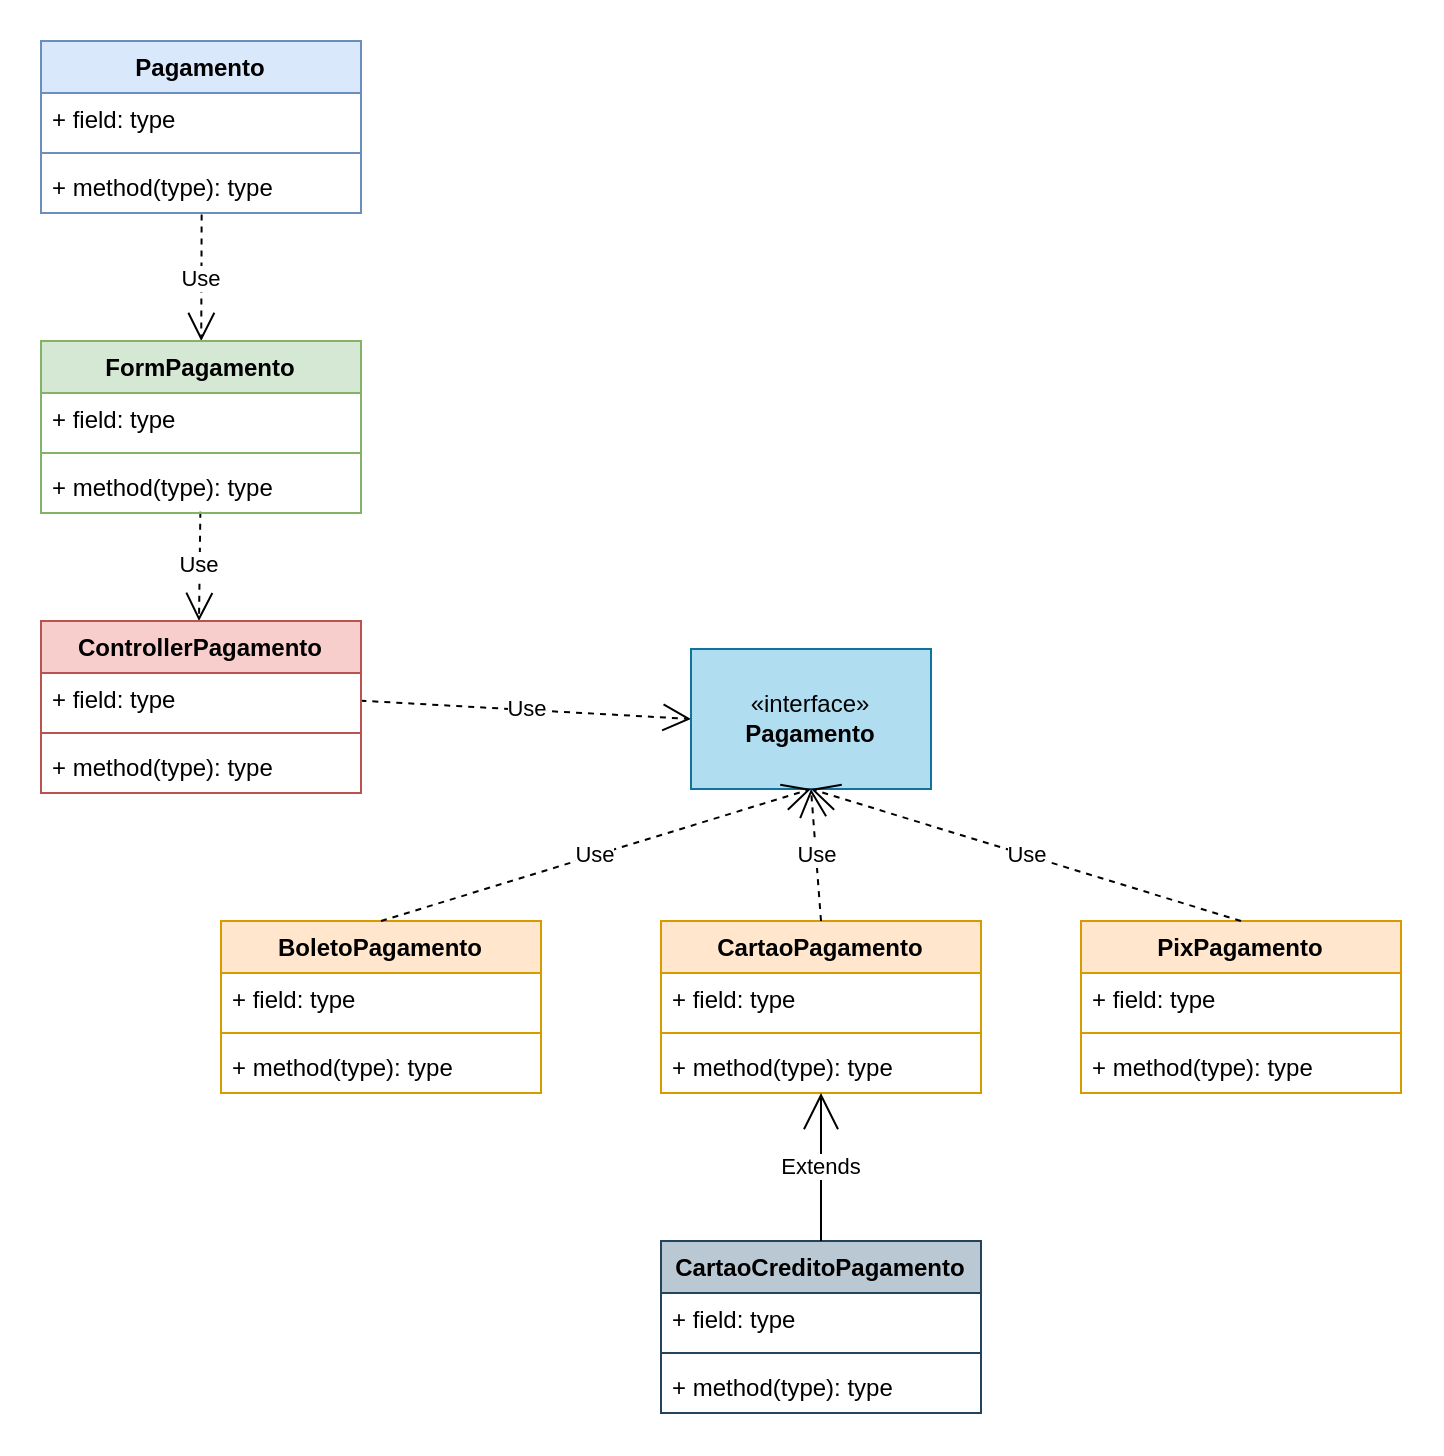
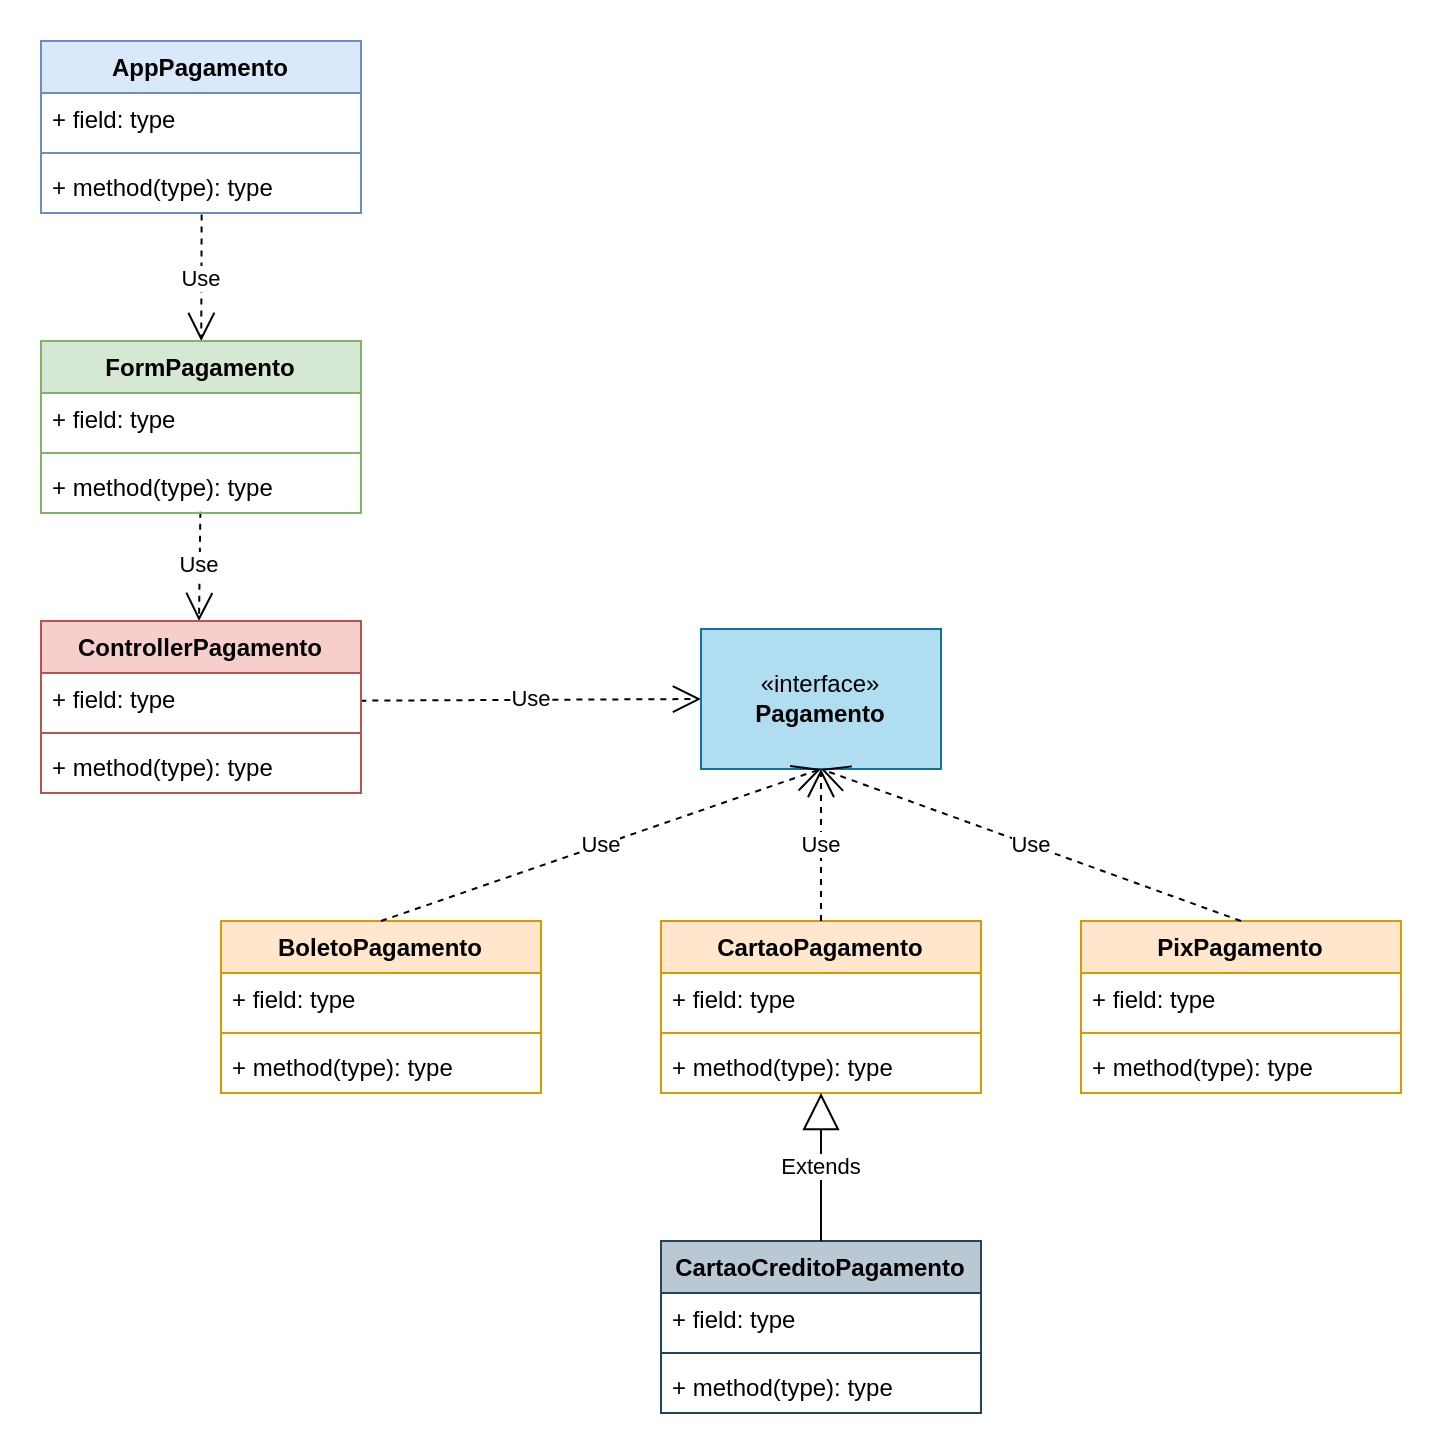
  <mxCell id="0" />
  <mxCell id="1" parent="0" />
  <mxCell id="2" value="Use" style="endArrow=open;endSize=12;dashed=1;html=1;exitX=0.502;exitY=1.028;exitDx=0;exitDy=0;exitPerimeter=0;" parent="1" source="8" edge="1"><mxGeometry width="160" relative="1" as="geometry"><mxPoint x="100" y="111" as="sourcePoint" /><mxPoint x="100.123" y="170" as="targetPoint" /></mxGeometry></mxCell>
  <mxCell id="3" value="Use" style="endArrow=open;endSize=12;dashed=1;html=1;exitX=0.498;exitY=0.977;exitDx=0;exitDy=0;exitPerimeter=0;" parent="1" source="12" edge="1"><mxGeometry width="160" relative="1" as="geometry"><mxPoint x="99" y="251" as="sourcePoint" /><mxPoint x="99" y="310" as="targetPoint" /></mxGeometry></mxCell>
  <mxCell id="4" value="Use" style="endArrow=open;endSize=12;dashed=1;html=1;entryX=0;entryY=0.5;entryDx=0;entryDy=0;exitX=0.998;exitY=0.532;exitDx=0;exitDy=0;exitPerimeter=0;" parent="1" source="14" target="29" edge="1"><mxGeometry width="160" relative="1" as="geometry"><mxPoint x="170" y="350" as="sourcePoint" /><mxPoint x="344.86" y="350.075" as="targetPoint" /></mxGeometry></mxCell>
- <mxCell id="5" value="&lt;span style=&quot;color: rgb(0, 0, 0);&quot;&gt;Pagamento&lt;/span&gt;" style="swimlane;fontStyle=1;align=center;verticalAlign=top;childLayout=stackLayout;horizontal=1;startSize=26;horizontalStack=0;resizeParent=1;resizeParentMax=0;resizeLast=0;collapsible=1;marginBottom=0;whiteSpace=wrap;html=1;fillColor=#dae8fc;strokeColor=#6c8ebf;" parent="1" vertex="1"><mxGeometry x="20" y="20" width="160" height="86" as="geometry" /></mxCell>
+ <mxCell id="5" value="&lt;span style=&quot;color: rgb(0, 0, 0);&quot;&gt;AppPagamento&lt;/span&gt;" style="swimlane;fontStyle=1;align=center;verticalAlign=top;childLayout=stackLayout;horizontal=1;startSize=26;horizontalStack=0;resizeParent=1;resizeParentMax=0;resizeLast=0;collapsible=1;marginBottom=0;whiteSpace=wrap;html=1;fillColor=#dae8fc;strokeColor=#6c8ebf;" parent="1" vertex="1"><mxGeometry x="20" y="20" width="160" height="86" as="geometry" /></mxCell>
  <mxCell id="6" value="+ field: type" style="text;strokeColor=none;fillColor=none;align=left;verticalAlign=top;spacingLeft=4;spacingRight=4;overflow=hidden;rotatable=0;points=[[0,0.5],[1,0.5]];portConstraint=eastwest;whiteSpace=wrap;html=1;" parent="5" vertex="1"><mxGeometry y="26" width="160" height="26" as="geometry" /></mxCell>
  <mxCell id="7" value="" style="line;strokeWidth=1;fillColor=none;align=left;verticalAlign=middle;spacingTop=-1;spacingLeft=3;spacingRight=3;rotatable=0;labelPosition=right;points=[];portConstraint=eastwest;strokeColor=inherit;" parent="5" vertex="1"><mxGeometry y="52" width="160" height="8" as="geometry" /></mxCell>
  <mxCell id="8" value="+ method(type): type" style="text;strokeColor=none;fillColor=none;align=left;verticalAlign=top;spacingLeft=4;spacingRight=4;overflow=hidden;rotatable=0;points=[[0,0.5],[1,0.5]];portConstraint=eastwest;whiteSpace=wrap;html=1;" parent="5" vertex="1"><mxGeometry y="60" width="160" height="26" as="geometry" /></mxCell>
  <mxCell id="9" value="&lt;span style=&quot;color: rgb(0, 0, 0);&quot;&gt;FormPagamento&lt;/span&gt;" style="swimlane;fontStyle=1;align=center;verticalAlign=top;childLayout=stackLayout;horizontal=1;startSize=26;horizontalStack=0;resizeParent=1;resizeParentMax=0;resizeLast=0;collapsible=1;marginBottom=0;whiteSpace=wrap;html=1;fillColor=#d5e8d4;strokeColor=#82b366;" parent="1" vertex="1"><mxGeometry x="20" y="170" width="160" height="86" as="geometry" /></mxCell>
  <mxCell id="10" value="+ field: type" style="text;strokeColor=none;fillColor=none;align=left;verticalAlign=top;spacingLeft=4;spacingRight=4;overflow=hidden;rotatable=0;points=[[0,0.5],[1,0.5]];portConstraint=eastwest;whiteSpace=wrap;html=1;" parent="9" vertex="1"><mxGeometry y="26" width="160" height="26" as="geometry" /></mxCell>
  <mxCell id="11" value="" style="line;strokeWidth=1;fillColor=none;align=left;verticalAlign=middle;spacingTop=-1;spacingLeft=3;spacingRight=3;rotatable=0;labelPosition=right;points=[];portConstraint=eastwest;strokeColor=inherit;" parent="9" vertex="1"><mxGeometry y="52" width="160" height="8" as="geometry" /></mxCell>
  <mxCell id="12" value="+ method(type): type" style="text;strokeColor=none;fillColor=none;align=left;verticalAlign=top;spacingLeft=4;spacingRight=4;overflow=hidden;rotatable=0;points=[[0,0.5],[1,0.5]];portConstraint=eastwest;whiteSpace=wrap;html=1;" parent="9" vertex="1"><mxGeometry y="60" width="160" height="26" as="geometry" /></mxCell>
  <mxCell id="13" value="&lt;span style=&quot;color: rgb(0, 0, 0);&quot;&gt;ControllerPagamento&lt;/span&gt;" style="swimlane;fontStyle=1;align=center;verticalAlign=top;childLayout=stackLayout;horizontal=1;startSize=26;horizontalStack=0;resizeParent=1;resizeParentMax=0;resizeLast=0;collapsible=1;marginBottom=0;whiteSpace=wrap;html=1;fillColor=#f8cecc;strokeColor=#b85450;" parent="1" vertex="1"><mxGeometry x="20" y="310" width="160" height="86" as="geometry" /></mxCell>
  <mxCell id="14" value="+ field: type" style="text;strokeColor=none;fillColor=none;align=left;verticalAlign=top;spacingLeft=4;spacingRight=4;overflow=hidden;rotatable=0;points=[[0,0.5],[1,0.5]];portConstraint=eastwest;whiteSpace=wrap;html=1;" parent="13" vertex="1"><mxGeometry y="26" width="160" height="26" as="geometry" /></mxCell>
  <mxCell id="15" value="" style="line;strokeWidth=1;fillColor=none;align=left;verticalAlign=middle;spacingTop=-1;spacingLeft=3;spacingRight=3;rotatable=0;labelPosition=right;points=[];portConstraint=eastwest;strokeColor=inherit;" parent="13" vertex="1"><mxGeometry y="52" width="160" height="8" as="geometry" /></mxCell>
  <mxCell id="16" value="+ method(type): type" style="text;strokeColor=none;fillColor=none;align=left;verticalAlign=top;spacingLeft=4;spacingRight=4;overflow=hidden;rotatable=0;points=[[0,0.5],[1,0.5]];portConstraint=eastwest;whiteSpace=wrap;html=1;" parent="13" vertex="1"><mxGeometry y="60" width="160" height="26" as="geometry" /></mxCell>
  <mxCell id="17" value="&lt;span style=&quot;color: rgb(0, 0, 0);&quot;&gt;BoletoPagamento&lt;/span&gt;" style="swimlane;fontStyle=1;align=center;verticalAlign=top;childLayout=stackLayout;horizontal=1;startSize=26;horizontalStack=0;resizeParent=1;resizeParentMax=0;resizeLast=0;collapsible=1;marginBottom=0;whiteSpace=wrap;html=1;fillColor=#ffe6cc;strokeColor=#d79b00;" parent="1" vertex="1"><mxGeometry x="110" y="460" width="160" height="86" as="geometry" /></mxCell>
  <mxCell id="18" value="+ field: type" style="text;strokeColor=none;fillColor=none;align=left;verticalAlign=top;spacingLeft=4;spacingRight=4;overflow=hidden;rotatable=0;points=[[0,0.5],[1,0.5]];portConstraint=eastwest;whiteSpace=wrap;html=1;" parent="17" vertex="1"><mxGeometry y="26" width="160" height="26" as="geometry" /></mxCell>
  <mxCell id="19" value="" style="line;strokeWidth=1;fillColor=none;align=left;verticalAlign=middle;spacingTop=-1;spacingLeft=3;spacingRight=3;rotatable=0;labelPosition=right;points=[];portConstraint=eastwest;strokeColor=inherit;" parent="17" vertex="1"><mxGeometry y="52" width="160" height="8" as="geometry" /></mxCell>
  <mxCell id="20" value="+ method(type): type" style="text;strokeColor=none;fillColor=none;align=left;verticalAlign=top;spacingLeft=4;spacingRight=4;overflow=hidden;rotatable=0;points=[[0,0.5],[1,0.5]];portConstraint=eastwest;whiteSpace=wrap;html=1;" parent="17" vertex="1"><mxGeometry y="60" width="160" height="26" as="geometry" /></mxCell>
  <mxCell id="21" value="&lt;span style=&quot;color: rgb(0, 0, 0);&quot;&gt;CartaoPagamento&lt;/span&gt;" style="swimlane;fontStyle=1;align=center;verticalAlign=top;childLayout=stackLayout;horizontal=1;startSize=26;horizontalStack=0;resizeParent=1;resizeParentMax=0;resizeLast=0;collapsible=1;marginBottom=0;whiteSpace=wrap;html=1;fillColor=#ffe6cc;strokeColor=#d79b00;" parent="1" vertex="1"><mxGeometry x="330" y="460" width="160" height="86" as="geometry" /></mxCell>
  <mxCell id="22" value="+ field: type" style="text;strokeColor=none;fillColor=none;align=left;verticalAlign=top;spacingLeft=4;spacingRight=4;overflow=hidden;rotatable=0;points=[[0,0.5],[1,0.5]];portConstraint=eastwest;whiteSpace=wrap;html=1;" parent="21" vertex="1"><mxGeometry y="26" width="160" height="26" as="geometry" /></mxCell>
  <mxCell id="23" value="" style="line;strokeWidth=1;fillColor=none;align=left;verticalAlign=middle;spacingTop=-1;spacingLeft=3;spacingRight=3;rotatable=0;labelPosition=right;points=[];portConstraint=eastwest;strokeColor=inherit;" parent="21" vertex="1"><mxGeometry y="52" width="160" height="8" as="geometry" /></mxCell>
  <mxCell id="24" value="+ method(type): type" style="text;strokeColor=none;fillColor=none;align=left;verticalAlign=top;spacingLeft=4;spacingRight=4;overflow=hidden;rotatable=0;points=[[0,0.5],[1,0.5]];portConstraint=eastwest;whiteSpace=wrap;html=1;" parent="21" vertex="1"><mxGeometry y="60" width="160" height="26" as="geometry" /></mxCell>
  <mxCell id="25" value="&lt;span style=&quot;color: rgb(0, 0, 0);&quot;&gt;PixPagamento&lt;/span&gt;" style="swimlane;fontStyle=1;align=center;verticalAlign=top;childLayout=stackLayout;horizontal=1;startSize=26;horizontalStack=0;resizeParent=1;resizeParentMax=0;resizeLast=0;collapsible=1;marginBottom=0;whiteSpace=wrap;html=1;fillColor=#ffe6cc;strokeColor=#d79b00;" parent="1" vertex="1"><mxGeometry x="540" y="460" width="160" height="86" as="geometry" /></mxCell>
  <mxCell id="26" value="+ field: type" style="text;strokeColor=none;fillColor=none;align=left;verticalAlign=top;spacingLeft=4;spacingRight=4;overflow=hidden;rotatable=0;points=[[0,0.5],[1,0.5]];portConstraint=eastwest;whiteSpace=wrap;html=1;" parent="25" vertex="1"><mxGeometry y="26" width="160" height="26" as="geometry" /></mxCell>
  <mxCell id="27" value="" style="line;strokeWidth=1;fillColor=none;align=left;verticalAlign=middle;spacingTop=-1;spacingLeft=3;spacingRight=3;rotatable=0;labelPosition=right;points=[];portConstraint=eastwest;strokeColor=inherit;" parent="25" vertex="1"><mxGeometry y="52" width="160" height="8" as="geometry" /></mxCell>
  <mxCell id="28" value="+ method(type): type" style="text;strokeColor=none;fillColor=none;align=left;verticalAlign=top;spacingLeft=4;spacingRight=4;overflow=hidden;rotatable=0;points=[[0,0.5],[1,0.5]];portConstraint=eastwest;whiteSpace=wrap;html=1;" parent="25" vertex="1"><mxGeometry y="60" width="160" height="26" as="geometry" /></mxCell>
- <mxCell id="29" value="«interface»&lt;br&gt;&lt;b&gt;Pagamento&lt;/b&gt;" style="html=1;whiteSpace=wrap;fillColor=#b1ddf0;strokeColor=#10739e;" parent="1" vertex="1"><mxGeometry x="345" y="324" width="120" height="70" as="geometry" /></mxCell>
+ <mxCell id="29" value="«interface»&lt;br&gt;&lt;b&gt;Pagamento&lt;/b&gt;" style="html=1;whiteSpace=wrap;fillColor=#b1ddf0;strokeColor=#10739e;" parent="1" vertex="1"><mxGeometry x="350" y="314" width="120" height="70" as="geometry" /></mxCell>
  <mxCell id="30" value="Use" style="endArrow=open;endSize=12;dashed=1;html=1;exitX=0.5;exitY=0;exitDx=0;exitDy=0;entryX=0.5;entryY=1;entryDx=0;entryDy=0;" parent="1" source="17" target="29" edge="1"><mxGeometry width="160" relative="1" as="geometry"><mxPoint x="360" y="380" as="sourcePoint" /><mxPoint x="520" y="380" as="targetPoint" /></mxGeometry></mxCell>
  <mxCell id="31" value="Use" style="endArrow=open;endSize=12;dashed=1;html=1;exitX=0.5;exitY=0;exitDx=0;exitDy=0;entryX=0.5;entryY=1;entryDx=0;entryDy=0;" parent="1" source="21" target="29" edge="1"><mxGeometry width="160" relative="1" as="geometry"><mxPoint x="360" y="380" as="sourcePoint" /><mxPoint x="520" y="380" as="targetPoint" /></mxGeometry></mxCell>
  <mxCell id="32" value="Use" style="endArrow=open;endSize=12;dashed=1;html=1;exitX=0.5;exitY=0;exitDx=0;exitDy=0;entryX=0.5;entryY=1;entryDx=0;entryDy=0;" parent="1" source="25" target="29" edge="1"><mxGeometry width="160" relative="1" as="geometry"><mxPoint x="360" y="380" as="sourcePoint" /><mxPoint x="520" y="380" as="targetPoint" /></mxGeometry></mxCell>
  <mxCell id="33" value="&lt;span style=&quot;color: rgb(0, 0, 0);&quot;&gt;CartaoCreditoPagamento&lt;/span&gt;" style="swimlane;fontStyle=1;align=center;verticalAlign=top;childLayout=stackLayout;horizontal=1;startSize=26;horizontalStack=0;resizeParent=1;resizeParentMax=0;resizeLast=0;collapsible=1;marginBottom=0;whiteSpace=wrap;html=1;fillColor=#bac8d3;strokeColor=#23445d;" parent="1" vertex="1"><mxGeometry x="330" y="620" width="160" height="86" as="geometry" /></mxCell>
  <mxCell id="34" value="+ field: type" style="text;strokeColor=none;fillColor=none;align=left;verticalAlign=top;spacingLeft=4;spacingRight=4;overflow=hidden;rotatable=0;points=[[0,0.5],[1,0.5]];portConstraint=eastwest;whiteSpace=wrap;html=1;" parent="33" vertex="1"><mxGeometry y="26" width="160" height="26" as="geometry" /></mxCell>
  <mxCell id="35" value="" style="line;strokeWidth=1;fillColor=none;align=left;verticalAlign=middle;spacingTop=-1;spacingLeft=3;spacingRight=3;rotatable=0;labelPosition=right;points=[];portConstraint=eastwest;strokeColor=inherit;" parent="33" vertex="1"><mxGeometry y="52" width="160" height="8" as="geometry" /></mxCell>
  <mxCell id="36" value="+ method(type): type" style="text;strokeColor=none;fillColor=none;align=left;verticalAlign=top;spacingLeft=4;spacingRight=4;overflow=hidden;rotatable=0;points=[[0,0.5],[1,0.5]];portConstraint=eastwest;whiteSpace=wrap;html=1;" parent="33" vertex="1"><mxGeometry y="60" width="160" height="26" as="geometry" /></mxCell>
- <mxCell id="37" value="Extends" style="endArrow=open;endSize=16;endFill=0;html=1;exitX=0.5;exitY=0;exitDx=0;exitDy=0;entryX=0.5;entryY=1;entryDx=0;entryDy=0;" parent="1" source="33" target="21" edge="1"><mxGeometry width="160" relative="1" as="geometry"><mxPoint x="470" y="610" as="sourcePoint" /><mxPoint x="410" y="550" as="targetPoint" /><mxPoint as="offset" /></mxGeometry></mxCell>
+ <mxCell id="37" value="Extends" style="endArrow=block;endSize=16;endFill=0;html=1;exitX=0.5;exitY=0;exitDx=0;exitDy=0;entryX=0.5;entryY=1;entryDx=0;entryDy=0;" parent="1" source="33" target="21" edge="1"><mxGeometry width="160" relative="1" as="geometry"><mxPoint x="470" y="610" as="sourcePoint" /><mxPoint x="410" y="550" as="targetPoint" /><mxPoint as="offset" /></mxGeometry></mxCell>
